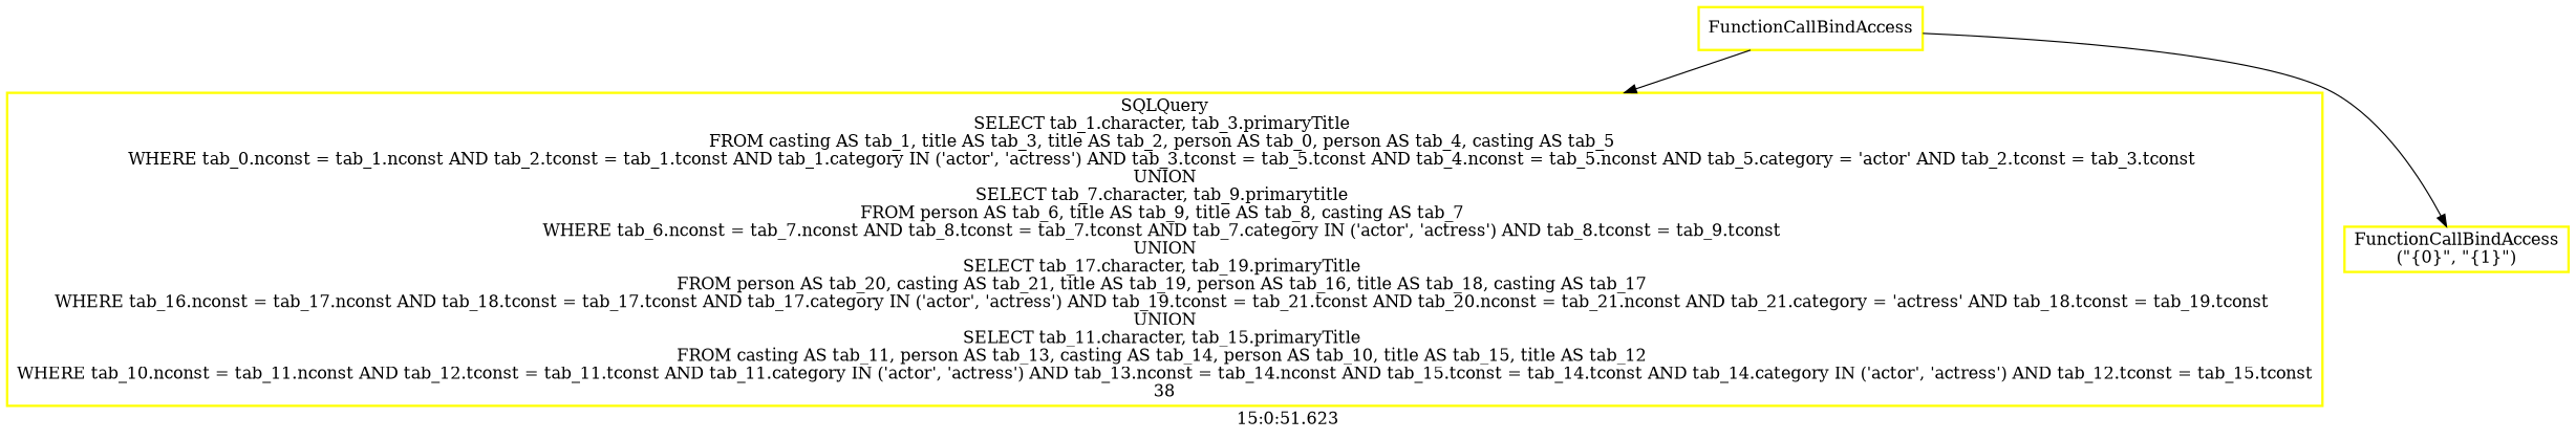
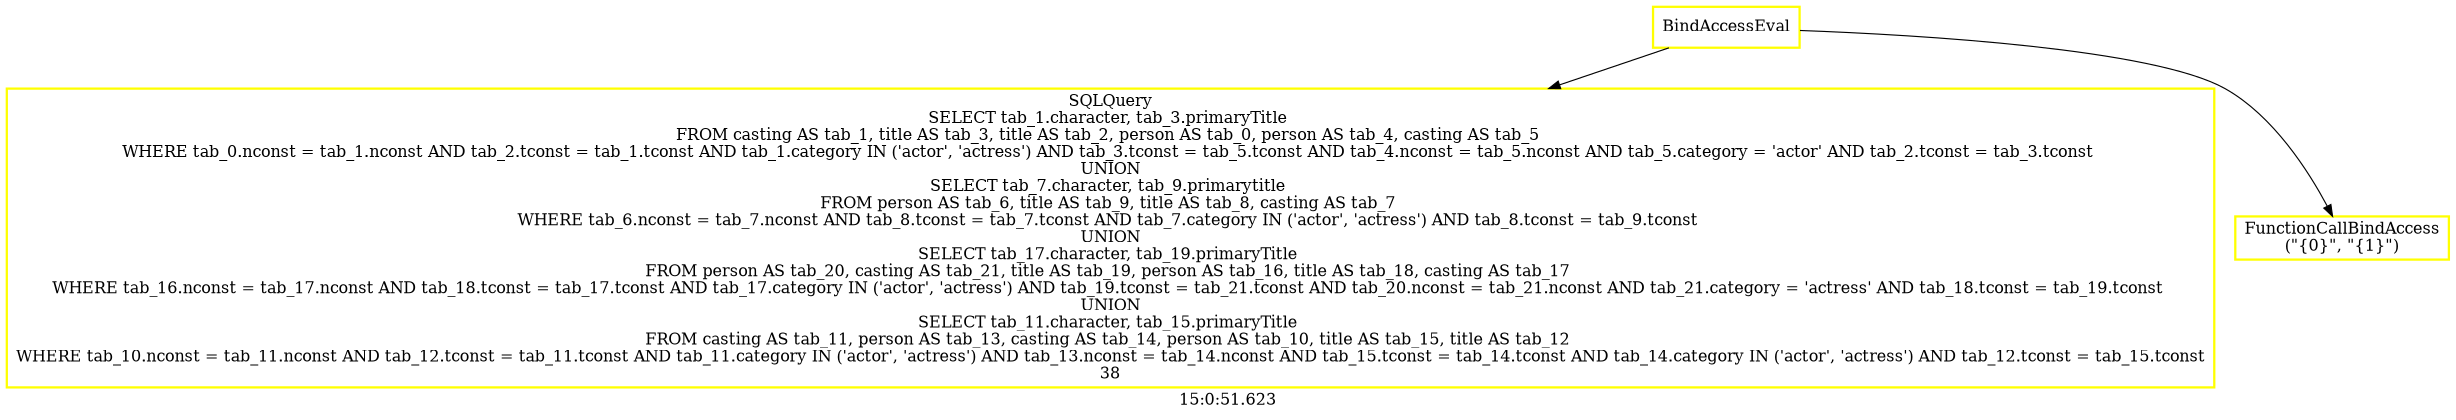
  digraph {
    label="15:0:51.623"
    node [color=yellow fontcolor=black shape=rectangle style=bold]
    edge [color=black]
-   n1 [label=FunctionCallBindAccess]
+   n1 [label=BindAccessEval]
    n2 [label="SQLQuery\nSELECT tab_1.character, tab_3.primaryTitle \nFROM casting AS tab_1, title AS tab_3, title AS tab_2, person AS tab_0, person AS tab_4, casting AS tab_5 \nWHERE tab_0.nconst = tab_1.nconst AND tab_2.tconst = tab_1.tconst AND tab_1.category IN ('actor', 'actress') AND tab_3.tconst = tab_5.tconst AND tab_4.nconst = tab_5.nconst AND tab_5.category = 'actor' AND tab_2.tconst = tab_3.tconst \nUNION\nSELECT tab_7.character, tab_9.primarytitle \nFROM person AS tab_6, title AS tab_9, title AS tab_8, casting AS tab_7 \nWHERE tab_6.nconst = tab_7.nconst AND tab_8.tconst = tab_7.tconst AND tab_7.category IN ('actor', 'actress') AND tab_8.tconst = tab_9.tconst \nUNION\nSELECT tab_17.character, tab_19.primaryTitle \nFROM person AS tab_20, casting AS tab_21, title AS tab_19, person AS tab_16, title AS tab_18, casting AS tab_17 \nWHERE tab_16.nconst = tab_17.nconst AND tab_18.tconst = tab_17.tconst AND tab_17.category IN ('actor', 'actress') AND tab_19.tconst = tab_21.tconst AND tab_20.nconst = tab_21.nconst AND tab_21.category = 'actress' AND tab_18.tconst = tab_19.tconst \nUNION\nSELECT tab_11.character, tab_15.primaryTitle \nFROM casting AS tab_11, person AS tab_13, casting AS tab_14, person AS tab_10, title AS tab_15, title AS tab_12 \nWHERE tab_10.nconst = tab_11.nconst AND tab_12.tconst = tab_11.tconst AND tab_11.category IN ('actor', 'actress') AND tab_13.nconst = tab_14.nconst AND tab_15.tconst = tab_14.tconst AND tab_14.category IN ('actor', 'actress') AND tab_12.tconst = tab_15.tconst\n38"]
    n3 [label="FunctionCallBindAccess\n(\"{0}\", \"{1}\")"]
    n1 -> n2
    n1 -> n3
  }
